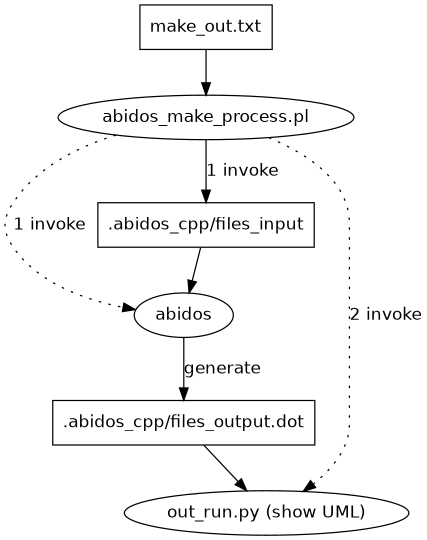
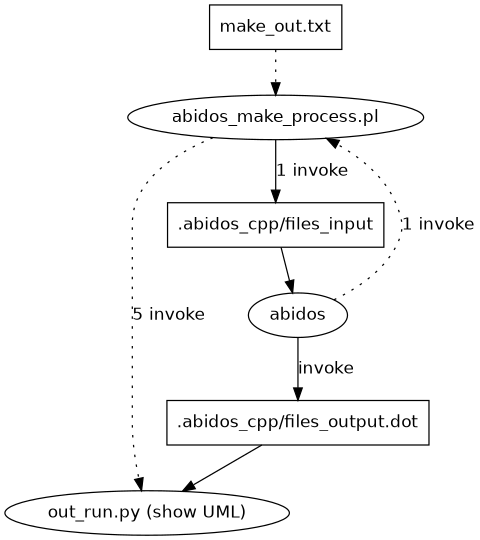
  digraph {
    fontname="DejaVu Sans"
    node [fontname="DejaVu Sans"]
    edge [fontname="DejaVu Sans"]
    "make_out.txt" [shape=box]
    "abidos_make_process.pl"
    abidos
    n4 [label="out_run.py (show UML)"]
    ".abidos_cpp/files_input" [shape=box]
    ".abidos_cpp/files_output.dot" [shape=box]
-   "make_out.txt" -> "abidos_make_process.pl"
-   "abidos_make_process.pl" -> abidos [label="1 invoke" style=dotted]
-   "abidos_make_process.pl" -> n4 [label="2 invoke" style=dotted]
+   "make_out.txt" -> "abidos_make_process.pl" [style=dotted]
+   abidos -> "abidos_make_process.pl" [label="1 invoke" style=dotted]
+   "abidos_make_process.pl" -> n4 [label="5 invoke" style=dotted]
    "abidos_make_process.pl" -> ".abidos_cpp/files_input" [label="1 invoke"]
-   abidos -> ".abidos_cpp/files_output.dot" [label=generate]
+   abidos -> ".abidos_cpp/files_output.dot" [label=invoke]
    ".abidos_cpp/files_input" -> abidos
    ".abidos_cpp/files_output.dot" -> n4
  }
